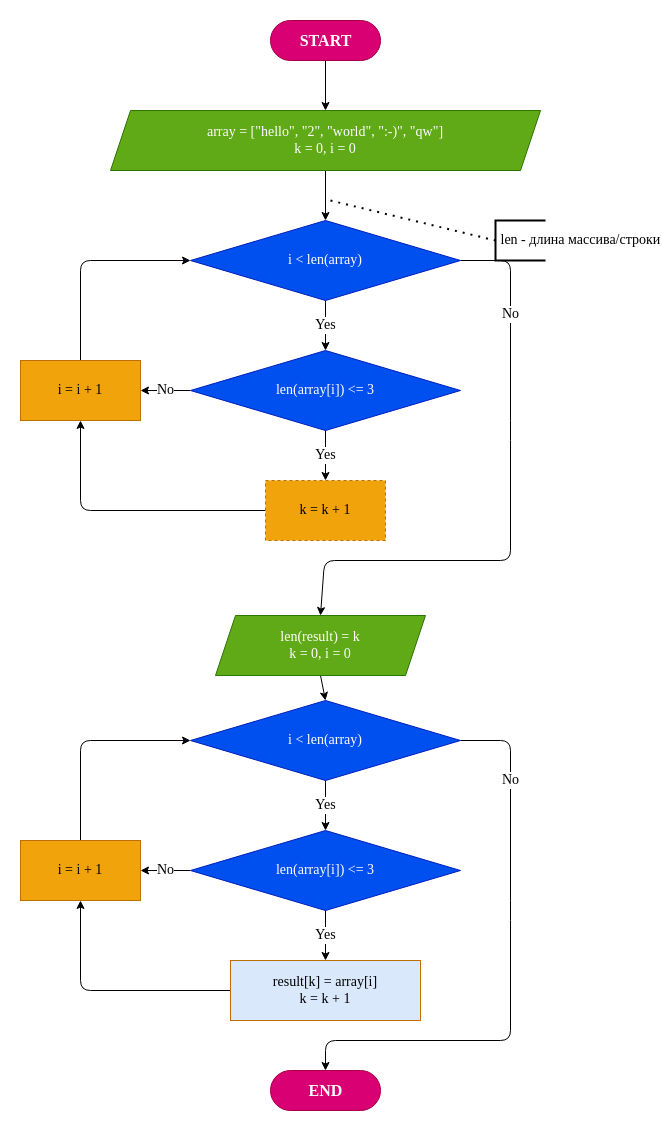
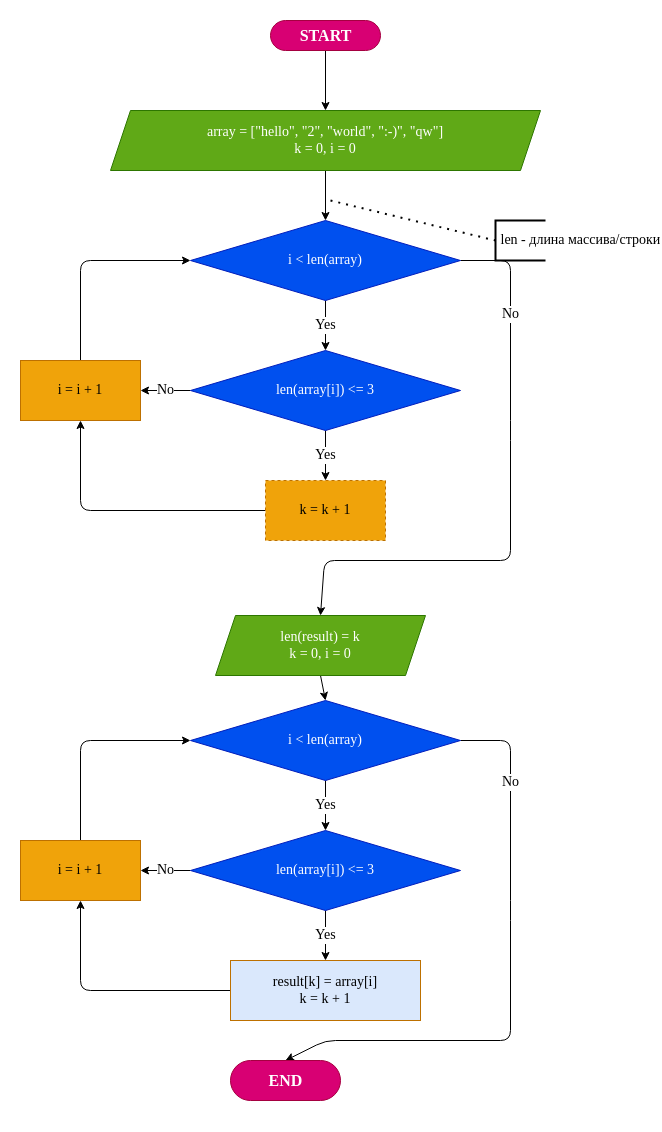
  <mxCell id="0" />
  <mxCell id="1" parent="0" />
  <mxCell id="2" value="" style="edgeStyle=none;html=1;exitX=0.5;exitY=0.5;exitDx=0;exitDy=15;exitPerimeter=0;" parent="1" source="29" target="4" edge="1"><mxGeometry relative="1" as="geometry"><mxPoint x="324" y="60" as="sourcePoint" /></mxGeometry></mxCell>
  <mxCell id="3" value="" style="edgeStyle=none;html=1;fontSize=14;" parent="1" source="4" target="7" edge="1"><mxGeometry relative="1" as="geometry" /></mxCell>
  <mxCell id="4" value="&lt;div style=&quot;font-size: 14px&quot;&gt;array = [&quot;hello&quot;, &quot;2&quot;, &quot;world&quot;, &quot;:-)&quot;, &quot;qw&quot;]&lt;/div&gt;&lt;div style=&quot;font-size: 14px&quot;&gt;k = 0, i = 0&lt;/div&gt;" style="shape=parallelogram;perimeter=parallelogramPerimeter;whiteSpace=wrap;html=1;fixedSize=1;fontSize=14;fontFamily=Lucida Console;fillColor=#60a917;fontColor=#ffffff;strokeColor=#2D7600;" parent="1" vertex="1"><mxGeometry x="110" y="110" width="430" height="60" as="geometry" /></mxCell>
  <mxCell id="5" value="Yes" style="edgeStyle=none;html=1;fontSize=14;fontFamily=Lucida Console;" parent="1" source="7" target="10" edge="1"><mxGeometry relative="1" as="geometry" /></mxCell>
  <mxCell id="6" value="No" style="edgeStyle=none;html=1;exitX=1;exitY=0.5;exitDx=0;exitDy=0;entryX=0.5;entryY=0;entryDx=0;entryDy=0;fontSize=14;fontFamily=Lucida Console;" parent="1" source="7" target="16" edge="1"><mxGeometry x="-0.647" relative="1" as="geometry"><Array as="points"><mxPoint x="510" y="260" /><mxPoint x="510" y="430" /><mxPoint x="510" y="560" /><mxPoint x="324" y="560" /></Array><mxPoint as="offset" /></mxGeometry></mxCell>
  <mxCell id="7" value="i &amp;lt; len(array)" style="rhombus;whiteSpace=wrap;html=1;fontSize=14;fontFamily=Lucida Console;fillColor=#0050ef;fontColor=#ffffff;strokeColor=#001DBC;" parent="1" vertex="1"><mxGeometry x="190" y="220" width="270" height="80" as="geometry" /></mxCell>
  <mxCell id="8" value="Yes" style="edgeStyle=none;html=1;fontSize=14;fontFamily=Lucida Console;" parent="1" source="10" target="12" edge="1"><mxGeometry relative="1" as="geometry" /></mxCell>
  <mxCell id="9" value="No" style="edgeStyle=none;html=1;fontSize=14;fontFamily=Lucida Console;" parent="1" source="10" target="14" edge="1"><mxGeometry relative="1" as="geometry" /></mxCell>
  <mxCell id="10" value="len(array[i]) &amp;lt;= 3" style="rhombus;whiteSpace=wrap;html=1;fontSize=14;fontFamily=Lucida Console;fillColor=#0050ef;fontColor=#ffffff;strokeColor=#001DBC;" parent="1" vertex="1"><mxGeometry x="190" y="350" width="270" height="80" as="geometry" /></mxCell>
  <mxCell id="11" style="edgeStyle=none;html=1;exitX=0;exitY=0.5;exitDx=0;exitDy=0;entryX=0.5;entryY=1;entryDx=0;entryDy=0;fontSize=14;fontFamily=Lucida Console;" parent="1" source="12" target="14" edge="1"><mxGeometry relative="1" as="geometry"><Array as="points"><mxPoint x="80" y="510" /></Array></mxGeometry></mxCell>
  <mxCell id="12" value="k = k + 1" style="whiteSpace=wrap;html=1;fontSize=14;fontFamily=Lucida Console;fillColor=#f0a30a;fontColor=#000000;strokeColor=#BD7000;dashed=1;" parent="1" vertex="1"><mxGeometry x="265" y="480" width="120" height="60" as="geometry" /></mxCell>
  <mxCell id="13" style="edgeStyle=none;html=1;exitX=0.5;exitY=0;exitDx=0;exitDy=0;entryX=0;entryY=0.5;entryDx=0;entryDy=0;fontSize=14;fontFamily=Lucida Console;" parent="1" source="14" target="7" edge="1"><mxGeometry relative="1" as="geometry"><Array as="points"><mxPoint x="80" y="260" /></Array></mxGeometry></mxCell>
  <mxCell id="14" value="i = i + 1" style="whiteSpace=wrap;html=1;fontSize=14;fontFamily=Lucida Console;fillColor=#f0a30a;fontColor=#000000;strokeColor=#BD7000;" parent="1" vertex="1"><mxGeometry x="20" y="360" width="120" height="60" as="geometry" /></mxCell>
  <mxCell id="15" style="edgeStyle=none;html=1;exitX=0.5;exitY=1;exitDx=0;exitDy=0;entryX=0.5;entryY=0;entryDx=0;entryDy=0;fontFamily=Lucida Console;fontSize=14;" parent="1" source="16" target="19" edge="1"><mxGeometry relative="1" as="geometry" /></mxCell>
  <mxCell id="16" value="len(result) = k&lt;br&gt;k = 0, i = 0" style="shape=parallelogram;perimeter=parallelogramPerimeter;whiteSpace=wrap;html=1;fixedSize=1;fontSize=14;fontFamily=Lucida Console;fillColor=#60a917;fontColor=#ffffff;strokeColor=#2D7600;" parent="1" vertex="1"><mxGeometry x="215" y="615" width="210" height="60" as="geometry" /></mxCell>
  <mxCell id="17" value="Yes" style="edgeStyle=none;html=1;exitX=0.5;exitY=1;exitDx=0;exitDy=0;entryX=0.5;entryY=0;entryDx=0;entryDy=0;fontFamily=Lucida Console;fontSize=14;" parent="1" source="19" target="22" edge="1"><mxGeometry relative="1" as="geometry" /></mxCell>
  <mxCell id="18" value="No" style="edgeStyle=none;html=1;exitX=1;exitY=0.5;exitDx=0;exitDy=0;entryX=0.5;entryY=0.5;entryDx=0;entryDy=-20;fontFamily=Lucida Console;fontSize=14;entryPerimeter=0;" parent="1" source="19" target="30" edge="1"><mxGeometry x="-0.681" relative="1" as="geometry"><Array as="points"><mxPoint x="510" y="740" /><mxPoint x="510" y="910" /><mxPoint x="510" y="1040" /><mxPoint x="325" y="1040" /></Array><mxPoint as="offset" /><mxPoint x="325" y="1070" as="targetPoint" /></mxGeometry></mxCell>
  <mxCell id="19" value="i &amp;lt; len(array)" style="rhombus;whiteSpace=wrap;html=1;fontSize=14;fontFamily=Lucida Console;fillColor=#0050ef;fontColor=#ffffff;strokeColor=#001DBC;" parent="1" vertex="1"><mxGeometry x="190" y="700" width="270" height="80" as="geometry" /></mxCell>
  <mxCell id="20" value="Yes" style="edgeStyle=none;html=1;fontFamily=Lucida Console;fontSize=14;" parent="1" source="22" target="24" edge="1"><mxGeometry relative="1" as="geometry" /></mxCell>
  <mxCell id="21" value="No" style="edgeStyle=none;html=1;fontFamily=Lucida Console;fontSize=14;" parent="1" source="22" target="26" edge="1"><mxGeometry relative="1" as="geometry" /></mxCell>
  <mxCell id="22" value="len(array[i]) &amp;lt;= 3" style="rhombus;whiteSpace=wrap;html=1;fontSize=14;fontFamily=Lucida Console;fillColor=#0050ef;fontColor=#ffffff;strokeColor=#001DBC;" parent="1" vertex="1"><mxGeometry x="190" y="830" width="270" height="80" as="geometry" /></mxCell>
  <mxCell id="23" style="edgeStyle=none;html=1;exitX=0;exitY=0.5;exitDx=0;exitDy=0;entryX=0.5;entryY=1;entryDx=0;entryDy=0;fontFamily=Lucida Console;fontSize=14;" parent="1" source="24" target="26" edge="1"><mxGeometry relative="1" as="geometry"><Array as="points"><mxPoint x="80" y="990" /></Array></mxGeometry></mxCell>
  <mxCell id="24" value="result[k] = array[i]&lt;br&gt;k = k + 1" style="whiteSpace=wrap;html=1;fontSize=14;fontFamily=Lucida Console;fillColor=#dae8fc;fontColor=#000000;strokeColor=#BD7000;" parent="1" vertex="1"><mxGeometry x="230" y="960" width="190" height="60" as="geometry" /></mxCell>
  <mxCell id="25" style="edgeStyle=none;html=1;exitX=0.5;exitY=0;exitDx=0;exitDy=0;entryX=0;entryY=0.5;entryDx=0;entryDy=0;fontFamily=Lucida Console;fontSize=14;" parent="1" source="26" target="19" edge="1"><mxGeometry relative="1" as="geometry"><Array as="points"><mxPoint x="80" y="740" /></Array></mxGeometry></mxCell>
  <mxCell id="26" value="i = i + 1" style="whiteSpace=wrap;html=1;fontSize=14;fontFamily=Lucida Console;fillColor=#f0a30a;fontColor=#000000;strokeColor=#BD7000;" parent="1" vertex="1"><mxGeometry x="20" y="840" width="120" height="60" as="geometry" /></mxCell>
  <mxCell id="27" value="&amp;nbsp;len - длина массива/строки" style="strokeWidth=2;html=1;shape=mxgraph.flowchart.annotation_1;align=left;pointerEvents=1;fontFamily=Lucida Console;fontSize=14;" vertex="1" parent="1"><mxGeometry x="495" y="220" width="50" height="40" as="geometry" /></mxCell>
  <mxCell id="28" value="" style="endArrow=none;dashed=1;html=1;dashPattern=1 3;strokeWidth=2;fontFamily=Lucida Console;fontSize=14;entryX=0;entryY=0.5;entryDx=0;entryDy=0;entryPerimeter=0;" edge="1" parent="1" target="27"><mxGeometry width="50" height="50" relative="1" as="geometry"><mxPoint x="330" y="200" as="sourcePoint" /><mxPoint x="340" y="200" as="targetPoint" /></mxGeometry></mxCell>
- <mxCell id="29" value="START" style="html=1;dashed=0;whitespace=wrap;shape=mxgraph.dfd.start;fontFamily=Lucida Console;fontSize=16;fillColor=#d80073;fontColor=#ffffff;strokeColor=#A50040;fontStyle=1" vertex="1" parent="1"><mxGeometry x="270" y="20" width="110" height="40" as="geometry" /></mxCell>
- <mxCell id="30" value="END" style="html=1;dashed=0;whitespace=wrap;shape=mxgraph.dfd.start;fontFamily=Lucida Console;fontSize=16;fillColor=#d80073;fontColor=#ffffff;strokeColor=#A50040;fontStyle=1" vertex="1" parent="1"><mxGeometry x="270" y="1070" width="110" height="40" as="geometry" /></mxCell>
+ <mxCell id="29" value="START" style="html=1;dashed=0;whitespace=wrap;shape=mxgraph.dfd.start;fontFamily=Lucida Console;fontSize=16;fillColor=#d80073;fontColor=#ffffff;strokeColor=#A50040;fontStyle=1" vertex="1" parent="1"><mxGeometry x="270" y="20" width="110" height="30" as="geometry" /></mxCell>
+ <mxCell id="30" value="END" style="html=1;dashed=0;whitespace=wrap;shape=mxgraph.dfd.start;fontFamily=Lucida Console;fontSize=16;fillColor=#d80073;fontColor=#ffffff;strokeColor=#A50040;fontStyle=1" vertex="1" parent="1"><mxGeometry x="230" y="1060" width="110" height="40" as="geometry" /></mxCell>
